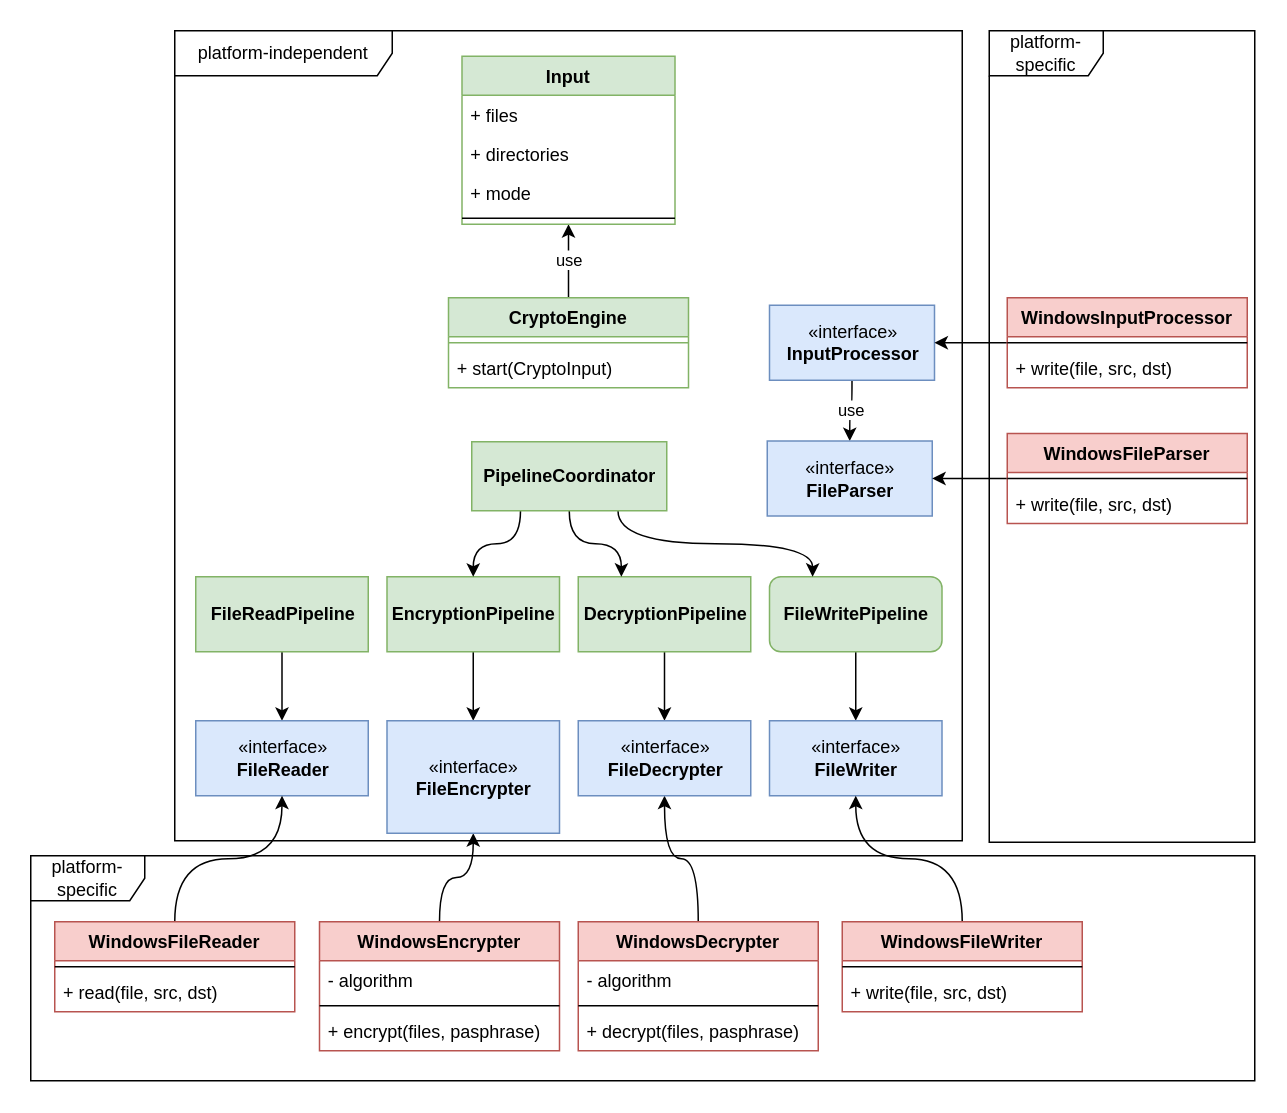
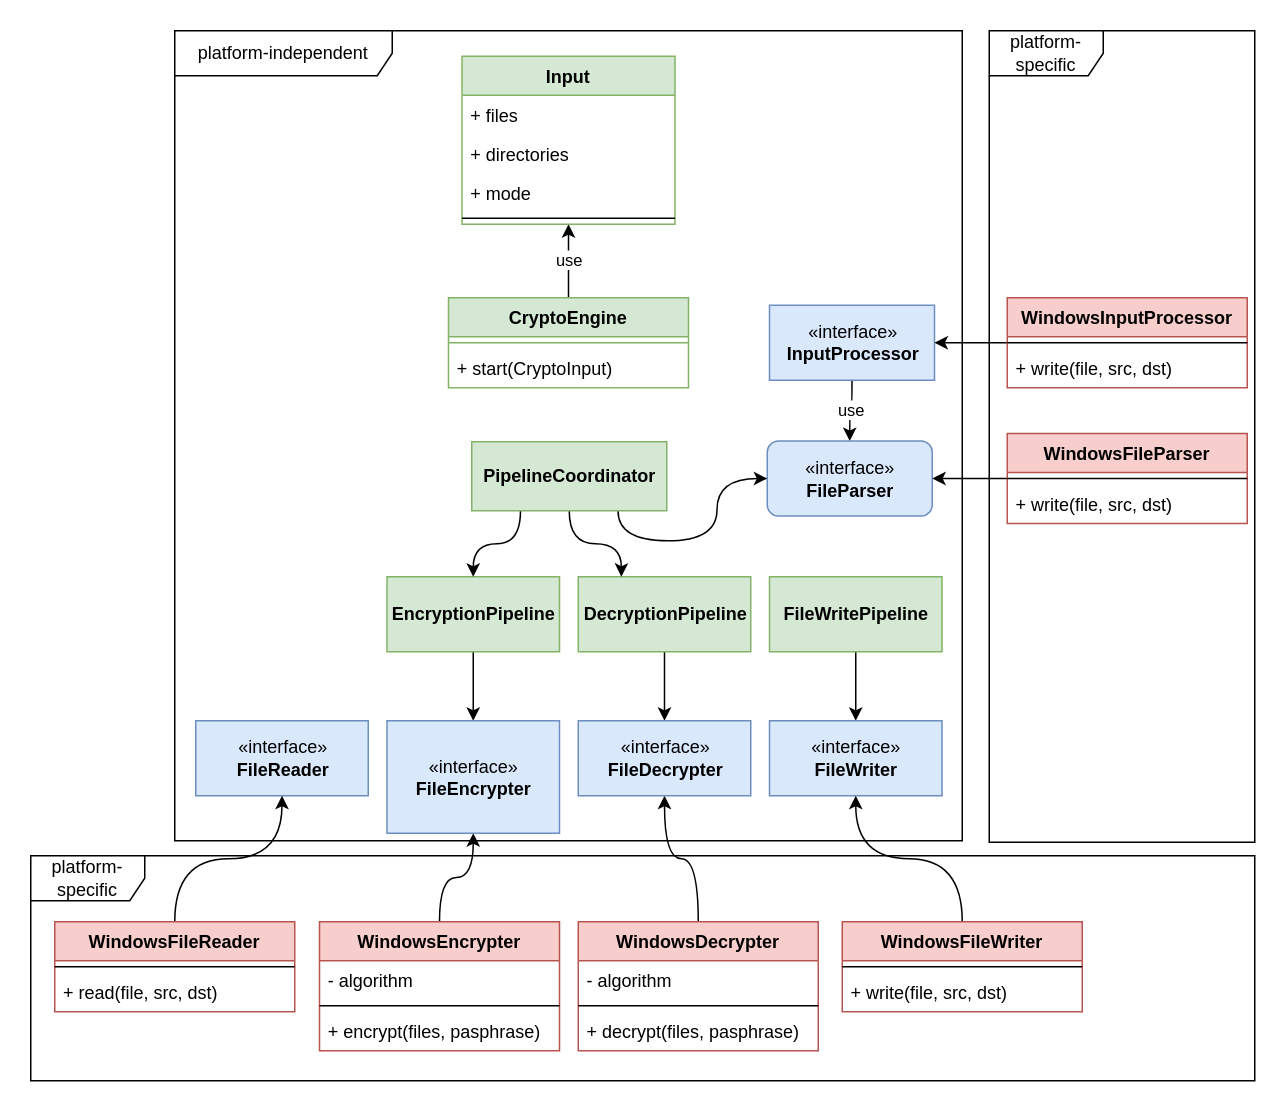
  <mxCell id="0" />
  <mxCell id="1" parent="0" />
  <mxCell id="2" value="platform-independent" style="shape=umlFrame;whiteSpace=wrap;html=1;width=145;height=30;" vertex="1" parent="1"><mxGeometry x="116" y="20" width="525" height="540" as="geometry" /></mxCell>
  <mxCell id="3" style="edgeStyle=orthogonalEdgeStyle;curved=1;orthogonalLoop=1;jettySize=auto;html=1;exitX=0.5;exitY=0;exitDx=0;exitDy=0;entryX=0.5;entryY=1;entryDx=0;entryDy=0;" edge="1" parent="1" source="4" target="39"><mxGeometry relative="1" as="geometry"><mxPoint x="345" y="544" as="targetPoint" /></mxGeometry></mxCell>
  <mxCell id="4" value="WindowsEncrypter" style="swimlane;fontStyle=1;align=center;verticalAlign=top;childLayout=stackLayout;horizontal=1;startSize=26;horizontalStack=0;resizeParent=1;resizeParentMax=0;resizeLast=0;collapsible=1;marginBottom=0;fillColor=#f8cecc;strokeColor=#b85450;" vertex="1" parent="1"><mxGeometry x="212.5" y="614" width="160" height="86" as="geometry" /></mxCell>
  <mxCell id="5" value="- algorithm" style="text;strokeColor=none;fillColor=none;align=left;verticalAlign=top;spacingLeft=4;spacingRight=4;overflow=hidden;rotatable=0;points=[[0,0.5],[1,0.5]];portConstraint=eastwest;" vertex="1" parent="4"><mxGeometry y="26" width="160" height="26" as="geometry" /></mxCell>
  <mxCell id="6" value="" style="line;strokeWidth=1;fillColor=none;align=left;verticalAlign=middle;spacingTop=-1;spacingLeft=3;spacingRight=3;rotatable=0;labelPosition=right;points=[];portConstraint=eastwest;" vertex="1" parent="4"><mxGeometry y="52" width="160" height="8" as="geometry" /></mxCell>
  <mxCell id="7" value="+ encrypt(files, pasphrase)" style="text;strokeColor=none;fillColor=none;align=left;verticalAlign=top;spacingLeft=4;spacingRight=4;overflow=hidden;rotatable=0;points=[[0,0.5],[1,0.5]];portConstraint=eastwest;" vertex="1" parent="4"><mxGeometry y="60" width="160" height="26" as="geometry" /></mxCell>
  <mxCell id="8" style="edgeStyle=orthogonalEdgeStyle;curved=1;orthogonalLoop=1;jettySize=auto;html=1;exitX=0.5;exitY=0;exitDx=0;exitDy=0;entryX=0.5;entryY=1;entryDx=0;entryDy=0;" edge="1" parent="1" source="9" target="40"><mxGeometry relative="1" as="geometry"><mxPoint x="527.5" y="664" as="targetPoint" /></mxGeometry></mxCell>
  <mxCell id="9" value="WindowsDecrypter" style="swimlane;fontStyle=1;align=center;verticalAlign=top;childLayout=stackLayout;horizontal=1;startSize=26;horizontalStack=0;resizeParent=1;resizeParentMax=0;resizeLast=0;collapsible=1;marginBottom=0;fillColor=#f8cecc;strokeColor=#b85450;" vertex="1" parent="1"><mxGeometry x="385" y="614" width="160" height="86" as="geometry" /></mxCell>
  <mxCell id="10" value="- algorithm" style="text;strokeColor=none;fillColor=none;align=left;verticalAlign=top;spacingLeft=4;spacingRight=4;overflow=hidden;rotatable=0;points=[[0,0.5],[1,0.5]];portConstraint=eastwest;" vertex="1" parent="9"><mxGeometry y="26" width="160" height="26" as="geometry" /></mxCell>
  <mxCell id="11" value="" style="line;strokeWidth=1;fillColor=none;align=left;verticalAlign=middle;spacingTop=-1;spacingLeft=3;spacingRight=3;rotatable=0;labelPosition=right;points=[];portConstraint=eastwest;" vertex="1" parent="9"><mxGeometry y="52" width="160" height="8" as="geometry" /></mxCell>
  <mxCell id="12" value="+ decrypt(files, pasphrase)" style="text;strokeColor=none;fillColor=none;align=left;verticalAlign=top;spacingLeft=4;spacingRight=4;overflow=hidden;rotatable=0;points=[[0,0.5],[1,0.5]];portConstraint=eastwest;" vertex="1" parent="9"><mxGeometry y="60" width="160" height="26" as="geometry" /></mxCell>
  <mxCell id="13" value="use" style="edgeStyle=orthogonalEdgeStyle;curved=1;orthogonalLoop=1;jettySize=auto;html=1;entryX=0.5;entryY=1;entryDx=0;entryDy=0;exitX=0.5;exitY=0;exitDx=0;exitDy=0;" edge="1" parent="1" source="21" target="16"><mxGeometry relative="1" as="geometry"><mxPoint x="378.5" y="200" as="sourcePoint" /></mxGeometry></mxCell>
  <mxCell id="14" value="use" style="edgeStyle=orthogonalEdgeStyle;curved=1;orthogonalLoop=1;jettySize=auto;html=1;" edge="1" parent="1" source="15" target="24"><mxGeometry relative="1" as="geometry" /></mxCell>
  <mxCell id="15" value="«interface»&lt;br&gt;&lt;b&gt;InputProcessor&lt;/b&gt;" style="html=1;fillColor=#dae8fc;strokeColor=#6c8ebf;" vertex="1" parent="1"><mxGeometry x="512.5" y="203" width="110" height="50" as="geometry" /></mxCell>
  <mxCell id="16" value="Input" style="swimlane;fontStyle=1;align=center;verticalAlign=top;childLayout=stackLayout;horizontal=1;startSize=26;horizontalStack=0;resizeParent=1;resizeParentMax=0;resizeLast=0;collapsible=1;marginBottom=0;fillColor=#d5e8d4;strokeColor=#82b366;" vertex="1" parent="1"><mxGeometry x="307.5" y="37" width="142" height="112" as="geometry" /></mxCell>
  <mxCell id="17" value="+ files" style="text;align=left;verticalAlign=top;spacingLeft=4;spacingRight=4;overflow=hidden;rotatable=0;points=[[0,0.5],[1,0.5]];portConstraint=eastwest;" vertex="1" parent="16"><mxGeometry y="26" width="142" height="26" as="geometry" /></mxCell>
  <mxCell id="18" value="+ directories" style="text;align=left;verticalAlign=top;spacingLeft=4;spacingRight=4;overflow=hidden;rotatable=0;points=[[0,0.5],[1,0.5]];portConstraint=eastwest;" vertex="1" parent="16"><mxGeometry y="52" width="142" height="26" as="geometry" /></mxCell>
  <mxCell id="19" value="+ mode" style="text;align=left;verticalAlign=top;spacingLeft=4;spacingRight=4;overflow=hidden;rotatable=0;points=[[0,0.5],[1,0.5]];portConstraint=eastwest;" vertex="1" parent="16"><mxGeometry y="78" width="142" height="26" as="geometry" /></mxCell>
  <mxCell id="20" value="" style="line;strokeWidth=1;fillColor=none;align=left;verticalAlign=middle;spacingTop=-1;spacingLeft=3;spacingRight=3;rotatable=0;labelPosition=right;points=[];portConstraint=eastwest;" vertex="1" parent="16"><mxGeometry y="104" width="142" height="8" as="geometry" /></mxCell>
  <mxCell id="21" value="CryptoEngine" style="swimlane;fontStyle=1;align=center;verticalAlign=top;childLayout=stackLayout;horizontal=1;startSize=26;horizontalStack=0;resizeParent=1;resizeParentMax=0;resizeLast=0;collapsible=1;marginBottom=0;fillColor=#d5e8d4;strokeColor=#82b366;" vertex="1" parent="1"><mxGeometry x="298.5" y="198" width="160" height="60" as="geometry" /></mxCell>
  <mxCell id="22" value="" style="line;strokeWidth=1;fillColor=#d5e8d4;align=left;verticalAlign=middle;spacingTop=-1;spacingLeft=3;spacingRight=3;rotatable=0;labelPosition=right;points=[];portConstraint=eastwest;strokeColor=#82b366;" vertex="1" parent="21"><mxGeometry y="26" width="160" height="8" as="geometry" /></mxCell>
  <mxCell id="23" value="+ start(CryptoInput)" style="text;align=left;verticalAlign=top;spacingLeft=4;spacingRight=4;overflow=hidden;rotatable=0;points=[[0,0.5],[1,0.5]];portConstraint=eastwest;" vertex="1" parent="21"><mxGeometry y="34" width="160" height="26" as="geometry" /></mxCell>
- <mxCell id="24" value="«interface»&lt;br&gt;&lt;b&gt;FileParser&lt;/b&gt;" style="html=1;fillColor=#dae8fc;strokeColor=#6c8ebf;" vertex="1" parent="1"><mxGeometry x="511" y="293.5" width="110" height="50" as="geometry" /></mxCell>
- <mxCell id="25" style="edgeStyle=orthogonalEdgeStyle;curved=1;orthogonalLoop=1;jettySize=auto;html=1;exitX=0.5;exitY=1;exitDx=0;exitDy=0;entryX=0.5;entryY=0;entryDx=0;entryDy=0;startArrow=none;startFill=0;endArrow=classic;endFill=1;" edge="1" parent="1" source="26" target="37"><mxGeometry relative="1" as="geometry" /></mxCell>
- <mxCell id="26" value="&lt;b&gt;FileReadPipeline&lt;/b&gt;" style="html=1;fillColor=#d5e8d4;strokeColor=#82b366;" vertex="1" parent="1"><mxGeometry x="130" y="384" width="115" height="50" as="geometry" /></mxCell>
+ <mxCell id="24" value="«interface»&lt;br&gt;&lt;b&gt;FileParser&lt;/b&gt;" style="html=1;fillColor=#dae8fc;strokeColor=#6c8ebf;rounded=1;" vertex="1" parent="1"><mxGeometry x="511" y="293.5" width="110" height="50" as="geometry" /></mxCell>
  <mxCell id="27" style="edgeStyle=orthogonalEdgeStyle;curved=1;orthogonalLoop=1;jettySize=auto;html=1;exitX=0.5;exitY=1;exitDx=0;exitDy=0;entryX=0.5;entryY=0;entryDx=0;entryDy=0;startArrow=none;startFill=0;endArrow=classic;endFill=1;" edge="1" parent="1" source="28" target="39"><mxGeometry relative="1" as="geometry" /></mxCell>
  <mxCell id="28" value="&lt;b&gt;EncryptionPipeline&lt;/b&gt;" style="html=1;fillColor=#d5e8d4;strokeColor=#82b366;" vertex="1" parent="1"><mxGeometry x="257.5" y="384" width="115" height="50" as="geometry" /></mxCell>
  <mxCell id="29" style="edgeStyle=orthogonalEdgeStyle;curved=1;orthogonalLoop=1;jettySize=auto;html=1;exitX=0.5;exitY=1;exitDx=0;exitDy=0;entryX=0.5;entryY=0;entryDx=0;entryDy=0;startArrow=none;startFill=0;endArrow=classic;endFill=1;" edge="1" parent="1" source="30" target="38"><mxGeometry relative="1" as="geometry" /></mxCell>
- <mxCell id="30" value="&lt;b&gt;FileWritePipeline&lt;/b&gt;" style="html=1;fillColor=#d5e8d4;strokeColor=#82b366;rounded=1;" vertex="1" parent="1"><mxGeometry x="512.5" y="384" width="115" height="50" as="geometry" /></mxCell>
+ <mxCell id="30" value="&lt;b&gt;FileWritePipeline&lt;/b&gt;" style="html=1;fillColor=#d5e8d4;strokeColor=#82b366;" vertex="1" parent="1"><mxGeometry x="512.5" y="384" width="115" height="50" as="geometry" /></mxCell>
  <mxCell id="31" style="edgeStyle=orthogonalEdgeStyle;curved=1;orthogonalLoop=1;jettySize=auto;html=1;exitX=0.5;exitY=1;exitDx=0;exitDy=0;entryX=0.5;entryY=0;entryDx=0;entryDy=0;startArrow=none;startFill=0;endArrow=classic;endFill=1;" edge="1" parent="1" source="32" target="40"><mxGeometry relative="1" as="geometry" /></mxCell>
  <mxCell id="32" value="&lt;b&gt;DecryptionPipeline&lt;/b&gt;" style="html=1;fillColor=#d5e8d4;strokeColor=#82b366;" vertex="1" parent="1"><mxGeometry x="385" y="384" width="115" height="50" as="geometry" /></mxCell>
  <mxCell id="33" style="edgeStyle=orthogonalEdgeStyle;curved=1;orthogonalLoop=1;jettySize=auto;html=1;exitX=0.5;exitY=1;exitDx=0;exitDy=0;entryX=0.25;entryY=0;entryDx=0;entryDy=0;startArrow=none;startFill=0;endArrow=classic;endFill=1;" edge="1" parent="1" source="36" target="32"><mxGeometry relative="1" as="geometry" /></mxCell>
- <mxCell id="34" style="edgeStyle=orthogonalEdgeStyle;curved=1;orthogonalLoop=1;jettySize=auto;html=1;exitX=0.75;exitY=1;exitDx=0;exitDy=0;entryX=0.25;entryY=0;entryDx=0;entryDy=0;startArrow=none;startFill=0;endArrow=classic;endFill=1;" edge="1" parent="1" source="36" target="30"><mxGeometry relative="1" as="geometry" /></mxCell>
+ <mxCell id="34" style="edgeStyle=orthogonalEdgeStyle;curved=1;orthogonalLoop=1;jettySize=auto;html=1;exitX=0.75;exitY=1;exitDx=0;exitDy=0;startArrow=none;startFill=0;endArrow=classic;endFill=1;" edge="1" parent="1" source="36" target="24"><mxGeometry relative="1" as="geometry" /></mxCell>
  <mxCell id="35" style="edgeStyle=orthogonalEdgeStyle;curved=1;orthogonalLoop=1;jettySize=auto;html=1;exitX=0.25;exitY=1;exitDx=0;exitDy=0;entryX=0.5;entryY=0;entryDx=0;entryDy=0;startArrow=none;startFill=0;endArrow=classic;endFill=1;" edge="1" parent="1" source="36" target="28"><mxGeometry relative="1" as="geometry" /></mxCell>
  <mxCell id="36" value="&lt;b&gt;PipelineCoordinator&lt;/b&gt;" style="html=1;fillColor=#d5e8d4;strokeColor=#82b366;" vertex="1" parent="1"><mxGeometry x="314" y="294" width="130" height="46" as="geometry" /></mxCell>
  <mxCell id="37" value="«interface»&lt;br&gt;&lt;b&gt;FileReader&lt;/b&gt;" style="html=1;fillColor=#dae8fc;strokeColor=#6c8ebf;" vertex="1" parent="1"><mxGeometry x="130" y="480" width="115" height="50" as="geometry" /></mxCell>
  <mxCell id="38" value="«interface»&lt;br&gt;&lt;b&gt;FileWriter&lt;/b&gt;" style="html=1;fillColor=#dae8fc;strokeColor=#6c8ebf;" vertex="1" parent="1"><mxGeometry x="512.5" y="480" width="115" height="50" as="geometry" /></mxCell>
  <mxCell id="39" value="«interface»&lt;br&gt;&lt;b&gt;FileEncrypter&lt;/b&gt;" style="html=1;fillColor=#dae8fc;strokeColor=#6c8ebf;" vertex="1" parent="1"><mxGeometry x="257.5" y="480" width="115" height="75" as="geometry" /></mxCell>
  <mxCell id="40" value="«interface»&lt;br&gt;&lt;b&gt;FileDecrypter&lt;/b&gt;" style="html=1;fillColor=#dae8fc;strokeColor=#6c8ebf;" vertex="1" parent="1"><mxGeometry x="385" y="480" width="115" height="50" as="geometry" /></mxCell>
  <mxCell id="41" style="edgeStyle=orthogonalEdgeStyle;curved=1;orthogonalLoop=1;jettySize=auto;html=1;exitX=0.5;exitY=0;exitDx=0;exitDy=0;entryX=0.5;entryY=1;entryDx=0;entryDy=0;startArrow=none;startFill=0;endArrow=classic;endFill=1;" edge="1" parent="1" source="42" target="38"><mxGeometry relative="1" as="geometry" /></mxCell>
  <mxCell id="42" value="WindowsFileWriter" style="swimlane;fontStyle=1;align=center;verticalAlign=top;childLayout=stackLayout;horizontal=1;startSize=26;horizontalStack=0;resizeParent=1;resizeParentMax=0;resizeLast=0;collapsible=1;marginBottom=0;fillColor=#f8cecc;strokeColor=#b85450;" vertex="1" parent="1"><mxGeometry x="561" y="614" width="160" height="60" as="geometry" /></mxCell>
  <mxCell id="43" value="" style="line;strokeWidth=1;fillColor=none;align=left;verticalAlign=middle;spacingTop=-1;spacingLeft=3;spacingRight=3;rotatable=0;labelPosition=right;points=[];portConstraint=eastwest;" vertex="1" parent="42"><mxGeometry y="26" width="160" height="8" as="geometry" /></mxCell>
  <mxCell id="44" value="+ write(file, src, dst)" style="text;strokeColor=none;fillColor=none;align=left;verticalAlign=top;spacingLeft=4;spacingRight=4;overflow=hidden;rotatable=0;points=[[0,0.5],[1,0.5]];portConstraint=eastwest;" vertex="1" parent="42"><mxGeometry y="34" width="160" height="26" as="geometry" /></mxCell>
  <mxCell id="45" style="edgeStyle=orthogonalEdgeStyle;curved=1;orthogonalLoop=1;jettySize=auto;html=1;exitX=0.5;exitY=0;exitDx=0;exitDy=0;entryX=0.5;entryY=1;entryDx=0;entryDy=0;startArrow=none;startFill=0;endArrow=classic;endFill=1;" edge="1" parent="1" source="46" target="37"><mxGeometry relative="1" as="geometry" /></mxCell>
  <mxCell id="46" value="WindowsFileReader" style="swimlane;fontStyle=1;align=center;verticalAlign=top;childLayout=stackLayout;horizontal=1;startSize=26;horizontalStack=0;resizeParent=1;resizeParentMax=0;resizeLast=0;collapsible=1;marginBottom=0;fillColor=#f8cecc;strokeColor=#b85450;" vertex="1" parent="1"><mxGeometry x="36" y="614" width="160" height="60" as="geometry" /></mxCell>
  <mxCell id="47" value="" style="line;strokeWidth=1;fillColor=none;align=left;verticalAlign=middle;spacingTop=-1;spacingLeft=3;spacingRight=3;rotatable=0;labelPosition=right;points=[];portConstraint=eastwest;" vertex="1" parent="46"><mxGeometry y="26" width="160" height="8" as="geometry" /></mxCell>
  <mxCell id="48" value="+ read(file, src, dst)" style="text;strokeColor=none;fillColor=none;align=left;verticalAlign=top;spacingLeft=4;spacingRight=4;overflow=hidden;rotatable=0;points=[[0,0.5],[1,0.5]];portConstraint=eastwest;" vertex="1" parent="46"><mxGeometry y="34" width="160" height="26" as="geometry" /></mxCell>
  <mxCell id="49" style="edgeStyle=orthogonalEdgeStyle;curved=1;orthogonalLoop=1;jettySize=auto;html=1;exitX=0;exitY=0.5;exitDx=0;exitDy=0;entryX=1;entryY=0.5;entryDx=0;entryDy=0;startArrow=none;startFill=0;endArrow=classic;endFill=1;" edge="1" parent="1" source="50" target="24"><mxGeometry relative="1" as="geometry" /></mxCell>
  <mxCell id="50" value="WindowsFileParser" style="swimlane;fontStyle=1;align=center;verticalAlign=top;childLayout=stackLayout;horizontal=1;startSize=26;horizontalStack=0;resizeParent=1;resizeParentMax=0;resizeLast=0;collapsible=1;marginBottom=0;fillColor=#f8cecc;strokeColor=#b85450;" vertex="1" parent="1"><mxGeometry x="671" y="288.5" width="160" height="60" as="geometry" /></mxCell>
  <mxCell id="51" value="" style="line;strokeWidth=1;fillColor=none;align=left;verticalAlign=middle;spacingTop=-1;spacingLeft=3;spacingRight=3;rotatable=0;labelPosition=right;points=[];portConstraint=eastwest;" vertex="1" parent="50"><mxGeometry y="26" width="160" height="8" as="geometry" /></mxCell>
  <mxCell id="52" value="+ write(file, src, dst)" style="text;strokeColor=none;fillColor=none;align=left;verticalAlign=top;spacingLeft=4;spacingRight=4;overflow=hidden;rotatable=0;points=[[0,0.5],[1,0.5]];portConstraint=eastwest;" vertex="1" parent="50"><mxGeometry y="34" width="160" height="26" as="geometry" /></mxCell>
  <mxCell id="53" style="edgeStyle=orthogonalEdgeStyle;curved=1;orthogonalLoop=1;jettySize=auto;html=1;exitX=0;exitY=0.5;exitDx=0;exitDy=0;entryX=1;entryY=0.5;entryDx=0;entryDy=0;startArrow=none;startFill=0;endArrow=classic;endFill=1;" edge="1" parent="1" source="54" target="15"><mxGeometry relative="1" as="geometry" /></mxCell>
  <mxCell id="54" value="WindowsInputProcessor" style="swimlane;fontStyle=1;align=center;verticalAlign=top;childLayout=stackLayout;horizontal=1;startSize=26;horizontalStack=0;resizeParent=1;resizeParentMax=0;resizeLast=0;collapsible=1;marginBottom=0;fillColor=#f8cecc;strokeColor=#b85450;" vertex="1" parent="1"><mxGeometry x="671" y="198" width="160" height="60" as="geometry" /></mxCell>
  <mxCell id="55" value="" style="line;strokeWidth=1;fillColor=none;align=left;verticalAlign=middle;spacingTop=-1;spacingLeft=3;spacingRight=3;rotatable=0;labelPosition=right;points=[];portConstraint=eastwest;" vertex="1" parent="54"><mxGeometry y="26" width="160" height="8" as="geometry" /></mxCell>
  <mxCell id="56" value="+ write(file, src, dst)" style="text;strokeColor=none;fillColor=none;align=left;verticalAlign=top;spacingLeft=4;spacingRight=4;overflow=hidden;rotatable=0;points=[[0,0.5],[1,0.5]];portConstraint=eastwest;" vertex="1" parent="54"><mxGeometry y="34" width="160" height="26" as="geometry" /></mxCell>
  <mxCell id="57" value="platform-specific" style="shape=umlFrame;whiteSpace=wrap;html=1;width=76;height=30;" vertex="1" parent="1"><mxGeometry x="20" y="570" width="816" height="150" as="geometry" /></mxCell>
  <mxCell id="58" value="platform-specific" style="shape=umlFrame;whiteSpace=wrap;html=1;width=76;height=30;" vertex="1" parent="1"><mxGeometry x="659" y="20" width="177" height="541" as="geometry" /></mxCell>
